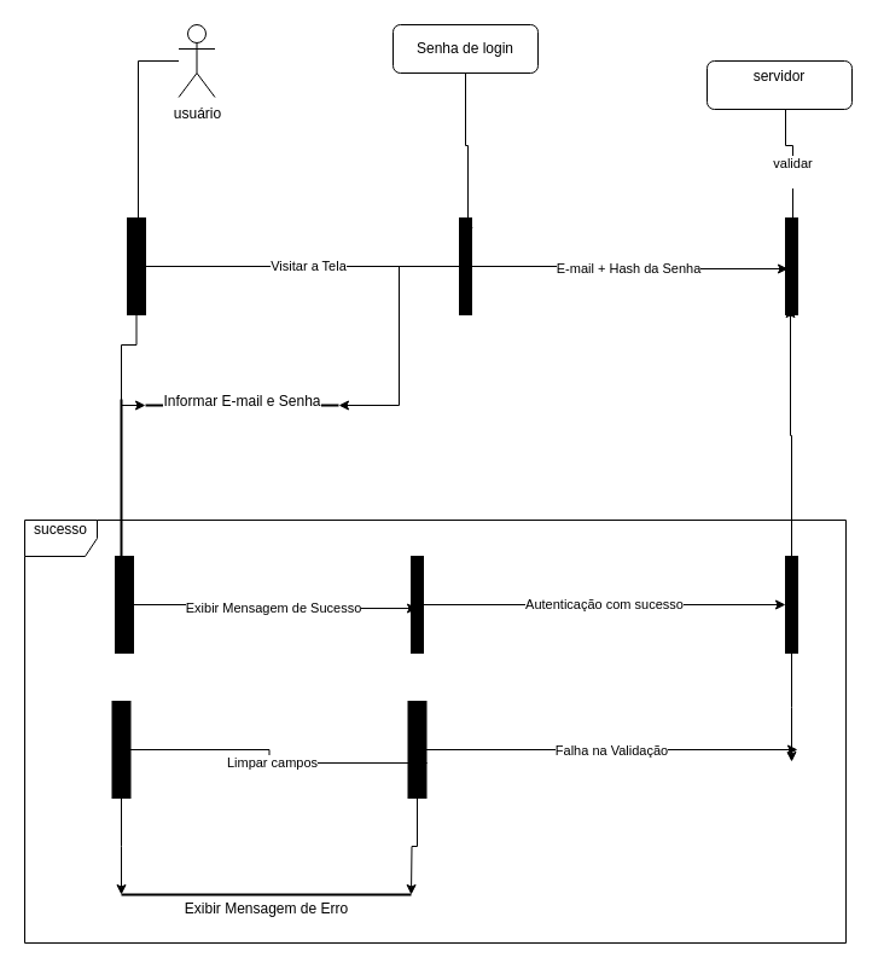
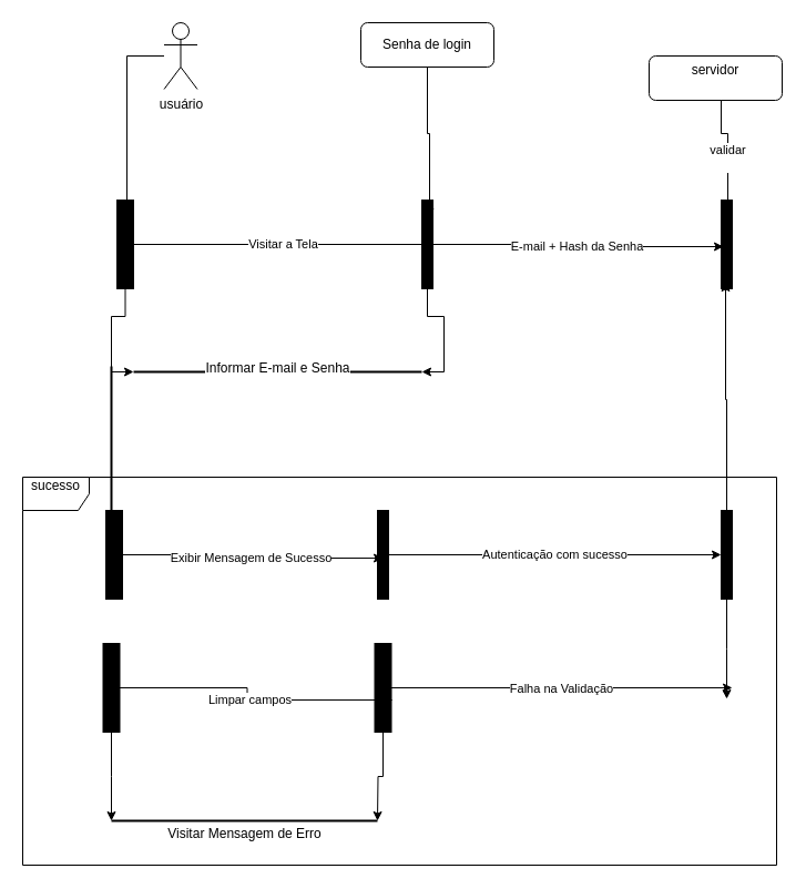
  <mxCell id="0" />
  <mxCell id="1" parent="0" />
  <mxCell id="2" value="Senha de login" style="rounded=1;whiteSpace=wrap;html=1;" vertex="1" parent="1"><mxGeometry x="325" y="20" width="120" height="40" as="geometry" /></mxCell>
  <mxCell id="3" value="servidor&lt;div&gt;&lt;br&gt;&lt;/div&gt;" style="rounded=1;whiteSpace=wrap;html=1;" vertex="1" parent="1"><mxGeometry x="585" y="50" width="120" height="40" as="geometry" /></mxCell>
  <mxCell id="4" value="Visitar a Tela" style="edgeStyle=orthogonalEdgeStyle;rounded=0;orthogonalLoop=1;jettySize=auto;html=1;" edge="1" parent="1" source="6"><mxGeometry relative="1" as="geometry"><mxPoint x="390" y="220" as="targetPoint" /></mxGeometry></mxCell>
  <mxCell id="5" style="edgeStyle=orthogonalEdgeStyle;rounded=0;orthogonalLoop=1;jettySize=auto;html=1;entryX=0;entryY=0.5;entryDx=0;entryDy=0;entryPerimeter=0;" edge="1" parent="1" source="6" target="11"><mxGeometry relative="1" as="geometry"><mxPoint x="110" y="340" as="targetPoint" /><Array as="points"><mxPoint x="113" y="285" /><mxPoint x="100" y="285" /><mxPoint x="100" y="335" /></Array></mxGeometry></mxCell>
  <mxCell id="6" value="" style="html=1;points=[];perimeter=orthogonalPerimeter;fillColor=strokeColor;" vertex="1" parent="1"><mxGeometry x="105" y="180" width="15" height="80" as="geometry" /></mxCell>
  <mxCell id="7" value="usuário" style="shape=umlActor;verticalLabelPosition=bottom;verticalAlign=top;html=1;outlineConnect=0;" vertex="1" parent="1"><mxGeometry x="147.5" y="20" width="30" height="60" as="geometry" /></mxCell>
  <mxCell id="8" style="edgeStyle=orthogonalEdgeStyle;rounded=0;orthogonalLoop=1;jettySize=auto;html=1;entryX=0.6;entryY=0.125;entryDx=0;entryDy=0;entryPerimeter=0;" edge="1" parent="1" source="7" target="6"><mxGeometry relative="1" as="geometry" /></mxCell>
  <mxCell id="9" value="E-mail + Hash da Senha" style="edgeStyle=orthogonalEdgeStyle;rounded=0;orthogonalLoop=1;jettySize=auto;html=1;entryX=0.2;entryY=0.525;entryDx=0;entryDy=0;entryPerimeter=0;" edge="1" parent="1" source="10" target="14"><mxGeometry relative="1" as="geometry"><mxPoint x="580" y="220" as="targetPoint" /></mxGeometry></mxCell>
  <mxCell id="10" value="" style="html=1;points=[];perimeter=orthogonalPerimeter;fillColor=strokeColor;" vertex="1" parent="1"><mxGeometry x="380" y="180" width="10" height="80" as="geometry" /></mxCell>
- <mxCell id="11" value="Informar E-mail e Senha&lt;div&gt;&lt;br&gt;&lt;/div&gt;" style="line;strokeWidth=2;html=1;" vertex="1" parent="1"><mxGeometry x="120" y="310" width="160" height="50" as="geometry" /></mxCell>
+ <mxCell id="11" value="Informar E-mail e Senha&lt;div&gt;&lt;br&gt;&lt;/div&gt;" style="line;strokeWidth=2;html=1;" vertex="1" parent="1"><mxGeometry x="120" y="310" width="260" height="50" as="geometry" /></mxCell>
  <mxCell id="12" style="edgeStyle=orthogonalEdgeStyle;rounded=0;orthogonalLoop=1;jettySize=auto;html=1;entryX=1;entryY=0.5;entryDx=0;entryDy=0;entryPerimeter=0;" edge="1" parent="1" source="10" target="11"><mxGeometry relative="1" as="geometry" /></mxCell>
  <mxCell id="13" style="edgeStyle=orthogonalEdgeStyle;rounded=0;orthogonalLoop=1;jettySize=auto;html=1;entryX=0.7;entryY=0.2;entryDx=0;entryDy=0;entryPerimeter=0;" edge="1" parent="1" source="2" target="10"><mxGeometry relative="1" as="geometry" /></mxCell>
  <mxCell id="14" value="" style="html=1;points=[];perimeter=orthogonalPerimeter;fillColor=strokeColor;" vertex="1" parent="1"><mxGeometry x="650" y="180" width="10" height="80" as="geometry" /></mxCell>
  <mxCell id="15" value="validar&lt;div&gt;&lt;br&gt;&lt;/div&gt;" style="edgeStyle=orthogonalEdgeStyle;rounded=0;orthogonalLoop=1;jettySize=auto;html=1;entryX=0.6;entryY=0.238;entryDx=0;entryDy=0;entryPerimeter=0;" edge="1" parent="1" source="3" target="14"><mxGeometry relative="1" as="geometry"><Array as="points"><mxPoint x="650" y="120" /><mxPoint x="656" y="120" /></Array></mxGeometry></mxCell>
  <mxCell id="16" value="sucesso&lt;div&gt;&lt;br&gt;&lt;/div&gt;" style="shape=umlFrame;whiteSpace=wrap;html=1;pointerEvents=0;" vertex="1" parent="1"><mxGeometry x="20" y="430" width="680" height="350" as="geometry" /></mxCell>
  <mxCell id="17" value="" style="line;strokeWidth=2;direction=south;html=1;" vertex="1" parent="1"><mxGeometry x="95" y="330" width="10" height="160" as="geometry" /></mxCell>
  <mxCell id="18" value="Exibir Mensagem de Sucesso" style="edgeStyle=orthogonalEdgeStyle;rounded=0;orthogonalLoop=1;jettySize=auto;html=1;entryX=0.5;entryY=0.538;entryDx=0;entryDy=0;entryPerimeter=0;" edge="1" parent="1" source="19" target="21"><mxGeometry relative="1" as="geometry"><mxPoint x="260" y="500" as="targetPoint" /></mxGeometry></mxCell>
  <mxCell id="19" value="" style="html=1;points=[];perimeter=orthogonalPerimeter;fillColor=strokeColor;" vertex="1" parent="1"><mxGeometry x="95" y="460" width="15" height="80" as="geometry" /></mxCell>
  <mxCell id="20" value="Autenticação com sucesso" style="edgeStyle=orthogonalEdgeStyle;rounded=0;orthogonalLoop=1;jettySize=auto;html=1;" edge="1" parent="1" source="21"><mxGeometry relative="1" as="geometry"><mxPoint x="650" y="500" as="targetPoint" /></mxGeometry></mxCell>
  <mxCell id="21" value="" style="html=1;points=[];perimeter=orthogonalPerimeter;fillColor=strokeColor;" vertex="1" parent="1"><mxGeometry x="340" y="460" width="10" height="80" as="geometry" /></mxCell>
  <mxCell id="22" style="edgeStyle=orthogonalEdgeStyle;rounded=0;orthogonalLoop=1;jettySize=auto;html=1;" edge="1" parent="1" source="23"><mxGeometry relative="1" as="geometry"><mxPoint x="655" y="630" as="targetPoint" /></mxGeometry></mxCell>
  <mxCell id="23" value="" style="html=1;points=[];perimeter=orthogonalPerimeter;fillColor=strokeColor;" vertex="1" parent="1"><mxGeometry x="650" y="460" width="10" height="80" as="geometry" /></mxCell>
  <mxCell id="24" style="edgeStyle=orthogonalEdgeStyle;rounded=0;orthogonalLoop=1;jettySize=auto;html=1;entryX=0.4;entryY=0.925;entryDx=0;entryDy=0;entryPerimeter=0;" edge="1" parent="1" source="23" target="14"><mxGeometry relative="1" as="geometry" /></mxCell>
  <mxCell id="25" value="Limpar campos" style="edgeStyle=orthogonalEdgeStyle;rounded=0;orthogonalLoop=1;jettySize=auto;html=1;entryX=1.1;entryY=0.638;entryDx=0;entryDy=0;entryPerimeter=0;" edge="1" parent="1" source="27" target="30"><mxGeometry relative="1" as="geometry"><mxPoint x="340" y="620" as="targetPoint" /></mxGeometry></mxCell>
  <mxCell id="26" style="edgeStyle=orthogonalEdgeStyle;rounded=0;orthogonalLoop=1;jettySize=auto;html=1;" edge="1" parent="1" source="27"><mxGeometry relative="1" as="geometry"><mxPoint x="100" y="740" as="targetPoint" /></mxGeometry></mxCell>
  <mxCell id="27" value="" style="html=1;points=[];perimeter=orthogonalPerimeter;fillColor=strokeColor;" vertex="1" parent="1"><mxGeometry x="92.5" y="580" width="15" height="80" as="geometry" /></mxCell>
  <mxCell id="28" value="Falha na Validação" style="edgeStyle=orthogonalEdgeStyle;rounded=0;orthogonalLoop=1;jettySize=auto;html=1;" edge="1" parent="1" source="30"><mxGeometry relative="1" as="geometry"><mxPoint x="660" y="620" as="targetPoint" /></mxGeometry></mxCell>
  <mxCell id="29" style="edgeStyle=orthogonalEdgeStyle;rounded=0;orthogonalLoop=1;jettySize=auto;html=1;" edge="1" parent="1" source="30"><mxGeometry relative="1" as="geometry"><mxPoint x="340" y="740" as="targetPoint" /></mxGeometry></mxCell>
  <mxCell id="30" value="" style="html=1;points=[];perimeter=orthogonalPerimeter;fillColor=strokeColor;" vertex="1" parent="1"><mxGeometry x="337.5" y="580" width="15" height="80" as="geometry" /></mxCell>
- <mxCell id="31" value="Exibir Mensagem de Erro" style="line;strokeWidth=2;html=1;" vertex="1" parent="1"><mxGeometry x="100" y="730" width="240" height="20" as="geometry" /></mxCell>
+ <mxCell id="31" value="Visitar Mensagem de Erro" style="line;strokeWidth=2;html=1;" vertex="1" parent="1"><mxGeometry x="100" y="730" width="240" height="20" as="geometry" /></mxCell>
